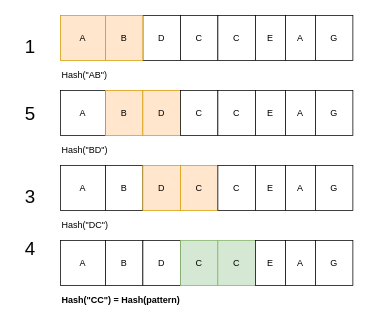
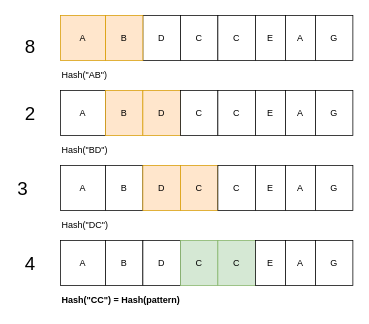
  <mxCell id="0" />
  <mxCell id="1" parent="0" />
  <mxCell id="2" value="D" style="rounded=0;whiteSpace=wrap;html=1;" vertex="1" parent="1"><mxGeometry x="190" y="20" width="50" height="60" as="geometry" /></mxCell>
  <mxCell id="3" value="C" style="rounded=0;whiteSpace=wrap;html=1;" vertex="1" parent="1"><mxGeometry x="240" y="20" width="50" height="60" as="geometry" /></mxCell>
  <mxCell id="4" value="C" style="rounded=0;whiteSpace=wrap;html=1;" vertex="1" parent="1"><mxGeometry x="290" y="20" width="50" height="60" as="geometry" /></mxCell>
  <mxCell id="5" value="E" style="rounded=0;whiteSpace=wrap;html=1;" vertex="1" parent="1"><mxGeometry x="340" y="20" width="40" height="60" as="geometry" /></mxCell>
  <mxCell id="6" value="A" style="rounded=0;whiteSpace=wrap;html=1;" vertex="1" parent="1"><mxGeometry x="380" y="20" width="40" height="60" as="geometry" /></mxCell>
  <mxCell id="7" value="B" style="rounded=0;whiteSpace=wrap;html=1;fillColor=#ffe6cc;strokeColor=#d79b00;" vertex="1" parent="1"><mxGeometry x="140" y="20" width="50" height="60" as="geometry" /></mxCell>
  <mxCell id="8" value="A" style="rounded=0;whiteSpace=wrap;html=1;fillColor=#ffe6cc;strokeColor=#d79b00;" vertex="1" parent="1"><mxGeometry x="80" y="20" width="60" height="60" as="geometry" /></mxCell>
  <mxCell id="9" value="G" style="rounded=0;whiteSpace=wrap;html=1;" vertex="1" parent="1"><mxGeometry x="420" y="20" width="50" height="60" as="geometry" /></mxCell>
  <mxCell id="10" value="A" style="rounded=0;whiteSpace=wrap;html=1;" vertex="1" parent="1"><mxGeometry x="80" y="120" width="60" height="60" as="geometry" /></mxCell>
  <mxCell id="11" value="B" style="rounded=0;whiteSpace=wrap;html=1;fillColor=#ffe6cc;strokeColor=#d79b00;" vertex="1" parent="1"><mxGeometry x="140" y="120" width="50" height="60" as="geometry" /></mxCell>
  <mxCell id="12" value="D" style="rounded=0;whiteSpace=wrap;html=1;fillColor=#ffe6cc;strokeColor=#d79b00;" vertex="1" parent="1"><mxGeometry x="190" y="120" width="50" height="60" as="geometry" /></mxCell>
  <mxCell id="13" value="C" style="rounded=0;whiteSpace=wrap;html=1;" vertex="1" parent="1"><mxGeometry x="240" y="120" width="50" height="60" as="geometry" /></mxCell>
  <mxCell id="14" value="C" style="rounded=0;whiteSpace=wrap;html=1;" vertex="1" parent="1"><mxGeometry x="290" y="120" width="50" height="60" as="geometry" /></mxCell>
  <mxCell id="15" value="E" style="rounded=0;whiteSpace=wrap;html=1;" vertex="1" parent="1"><mxGeometry x="340" y="120" width="40" height="60" as="geometry" /></mxCell>
  <mxCell id="16" value="A" style="rounded=0;whiteSpace=wrap;html=1;" vertex="1" parent="1"><mxGeometry x="380" y="120" width="40" height="60" as="geometry" /></mxCell>
  <mxCell id="17" value="G" style="rounded=0;whiteSpace=wrap;html=1;" vertex="1" parent="1"><mxGeometry x="420" y="120" width="50" height="60" as="geometry" /></mxCell>
  <mxCell id="18" value="A" style="rounded=0;whiteSpace=wrap;html=1;" vertex="1" parent="1"><mxGeometry x="80" y="220" width="60" height="60" as="geometry" /></mxCell>
  <mxCell id="19" value="B" style="rounded=0;whiteSpace=wrap;html=1;" vertex="1" parent="1"><mxGeometry x="140" y="220" width="50" height="60" as="geometry" /></mxCell>
  <mxCell id="20" value="D" style="rounded=0;whiteSpace=wrap;html=1;fillColor=#ffe6cc;strokeColor=#d79b00;" vertex="1" parent="1"><mxGeometry x="190" y="220" width="50" height="60" as="geometry" /></mxCell>
  <mxCell id="21" value="C" style="rounded=0;whiteSpace=wrap;html=1;fillColor=#ffe6cc;strokeColor=#d79b00;" vertex="1" parent="1"><mxGeometry x="240" y="220" width="50" height="60" as="geometry" /></mxCell>
  <mxCell id="22" value="C" style="rounded=0;whiteSpace=wrap;html=1;" vertex="1" parent="1"><mxGeometry x="290" y="220" width="50" height="60" as="geometry" /></mxCell>
  <mxCell id="23" value="E" style="rounded=0;whiteSpace=wrap;html=1;" vertex="1" parent="1"><mxGeometry x="340" y="220" width="40" height="60" as="geometry" /></mxCell>
  <mxCell id="24" value="A" style="rounded=0;whiteSpace=wrap;html=1;" vertex="1" parent="1"><mxGeometry x="380" y="220" width="40" height="60" as="geometry" /></mxCell>
  <mxCell id="25" value="G" style="rounded=0;whiteSpace=wrap;html=1;" vertex="1" parent="1"><mxGeometry x="420" y="220" width="50" height="60" as="geometry" /></mxCell>
  <mxCell id="26" value="A" style="rounded=0;whiteSpace=wrap;html=1;" vertex="1" parent="1"><mxGeometry x="80" y="320" width="60" height="60" as="geometry" /></mxCell>
  <mxCell id="27" value="B" style="rounded=0;whiteSpace=wrap;html=1;" vertex="1" parent="1"><mxGeometry x="140" y="320" width="50" height="60" as="geometry" /></mxCell>
  <mxCell id="28" value="D" style="rounded=0;whiteSpace=wrap;html=1;" vertex="1" parent="1"><mxGeometry x="190" y="320" width="50" height="60" as="geometry" /></mxCell>
  <mxCell id="29" value="C" style="rounded=0;whiteSpace=wrap;html=1;fillColor=#d5e8d4;strokeColor=#82b366;" vertex="1" parent="1"><mxGeometry x="240" y="320" width="50" height="60" as="geometry" /></mxCell>
  <mxCell id="30" value="C" style="rounded=0;whiteSpace=wrap;html=1;fillColor=#d5e8d4;strokeColor=#82b366;" vertex="1" parent="1"><mxGeometry x="290" y="320" width="50" height="60" as="geometry" /></mxCell>
  <mxCell id="31" value="E" style="rounded=0;whiteSpace=wrap;html=1;" vertex="1" parent="1"><mxGeometry x="340" y="320" width="40" height="60" as="geometry" /></mxCell>
  <mxCell id="32" value="A" style="rounded=0;whiteSpace=wrap;html=1;" vertex="1" parent="1"><mxGeometry x="380" y="320" width="40" height="60" as="geometry" /></mxCell>
  <mxCell id="33" value="G" style="rounded=0;whiteSpace=wrap;html=1;" vertex="1" parent="1"><mxGeometry x="420" y="320" width="50" height="60" as="geometry" /></mxCell>
  <mxCell id="34" value="Hash(&quot;AB&quot;)" style="text;html=1;strokeColor=none;fillColor=none;align=left;verticalAlign=middle;whiteSpace=wrap;rounded=0;" vertex="1" parent="1"><mxGeometry x="80" y="90" width="250" height="20" as="geometry" /></mxCell>
  <mxCell id="35" value="Hash(&quot;BD&quot;)" style="text;html=1;strokeColor=none;fillColor=none;align=left;verticalAlign=middle;whiteSpace=wrap;rounded=0;" vertex="1" parent="1"><mxGeometry x="80" y="190" width="250" height="20" as="geometry" /></mxCell>
  <mxCell id="36" value="Hash(&quot;DC&quot;)" style="text;html=1;strokeColor=none;fillColor=none;align=left;verticalAlign=middle;whiteSpace=wrap;rounded=0;" vertex="1" parent="1"><mxGeometry x="80" y="290" width="250" height="20" as="geometry" /></mxCell>
  <mxCell id="37" value="Hash(&quot;CC&quot;) = Hash(pattern)" style="text;html=1;strokeColor=none;fillColor=none;align=left;verticalAlign=middle;whiteSpace=wrap;rounded=0;fontStyle=1" vertex="1" parent="1"><mxGeometry x="80" y="390" width="250" height="20" as="geometry" /></mxCell>
- <mxCell id="38" value="&lt;font style=&quot;font-size: 25px&quot;&gt;1&lt;/font&gt;" style="text;html=1;strokeColor=none;fillColor=none;align=center;verticalAlign=middle;whiteSpace=wrap;rounded=0;" vertex="1" parent="1"><mxGeometry x="20" y="50" width="40" height="20" as="geometry" /></mxCell>
- <mxCell id="39" value="&lt;font style=&quot;font-size: 25px&quot;&gt;4&lt;/font&gt;" style="text;html=1;strokeColor=none;fillColor=none;align=center;verticalAlign=middle;whiteSpace=wrap;rounded=0;" vertex="1" parent="1"><mxGeometry x="20" y="320" width="40" height="20" as="geometry" /></mxCell>
- <mxCell id="40" value="&lt;font style=&quot;font-size: 25px&quot;&gt;3&lt;/font&gt;" style="text;html=1;strokeColor=none;fillColor=none;align=center;verticalAlign=middle;whiteSpace=wrap;rounded=0;" vertex="1" parent="1"><mxGeometry x="20" y="250" width="40" height="20" as="geometry" /></mxCell>
- <mxCell id="41" value="&lt;font style=&quot;font-size: 25px&quot;&gt;5&lt;/font&gt;" style="text;html=1;strokeColor=none;fillColor=none;align=center;verticalAlign=middle;whiteSpace=wrap;rounded=0;" vertex="1" parent="1"><mxGeometry x="20" y="140" width="40" height="20" as="geometry" /></mxCell>
+ <mxCell id="38" value="&lt;font style=&quot;font-size: 25px&quot;&gt;8&lt;/font&gt;" style="text;html=1;strokeColor=none;fillColor=none;align=center;verticalAlign=middle;whiteSpace=wrap;rounded=0;" vertex="1" parent="1"><mxGeometry x="20" y="50" width="40" height="20" as="geometry" /></mxCell>
+ <mxCell id="39" value="&lt;font style=&quot;font-size: 25px&quot;&gt;4&lt;/font&gt;" style="text;html=1;strokeColor=none;fillColor=none;align=center;verticalAlign=middle;whiteSpace=wrap;rounded=0;" vertex="1" parent="1"><mxGeometry x="20" y="340" width="40" height="20" as="geometry" /></mxCell>
+ <mxCell id="40" value="&lt;font style=&quot;font-size: 25px&quot;&gt;3&lt;/font&gt;" style="text;html=1;strokeColor=none;fillColor=none;align=center;verticalAlign=middle;whiteSpace=wrap;rounded=0;" vertex="1" parent="1"><mxGeometry x="10" y="240" width="40" height="20" as="geometry" /></mxCell>
+ <mxCell id="41" value="&lt;font style=&quot;font-size: 25px&quot;&gt;2&lt;/font&gt;" style="text;html=1;strokeColor=none;fillColor=none;align=center;verticalAlign=middle;whiteSpace=wrap;rounded=0;" vertex="1" parent="1"><mxGeometry x="20" y="140" width="40" height="20" as="geometry" /></mxCell>
